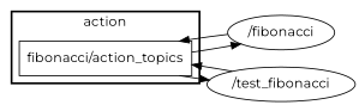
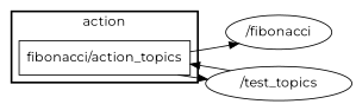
  digraph {
    compound=True
    fontname=Montserrat
    rank=same
    rankdir=LR
    ranksep=0.2
    node [fontname=Montserrat shape=ellipse]
    edge [fontname=Montserrat penwidth=1]
    n1 [height=0.5 label="fibonacci/action_topics" shape=box width=1.9861]
    n2 [height=0.5 label="/fibonacci" width=1.2818]
-   n3 [height=0.5 label="/test_fibonacci" width=1.7332]
+   n3 [height=0.5 label="/test_topics" width=1.7332]
    subgraph cluster_1 {
      label=action
      style=bold
      n1
    }
    n1 -> n2
    n1 -> n3
-   n2 -> n1
    n3 -> n1
  }
